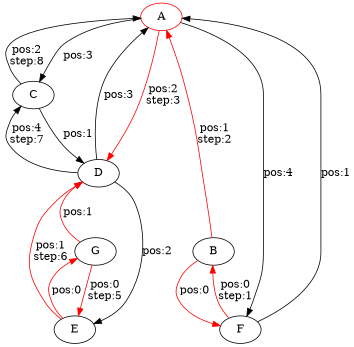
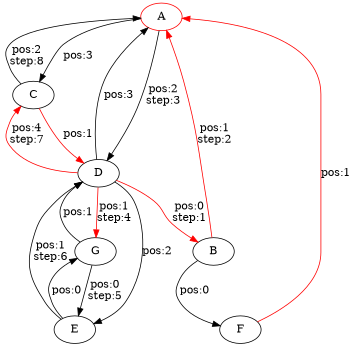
  digraph {
    n1 [color=red label=A]
    n2 [label=C]
    n3 [label=D]
    n4 [label=F]
    n5 [label=B]
    n6 [label=E]
    n7 [label=G]
    n1 -> n2 [label="pos:3\n"]
-   n1 -> n3 [color=red label="pos:2\nstep:3\n"]
-   n1 -> n4 [label="pos:4\n"]
+   n1 -> n3 [color=black label="pos:2\nstep:3\n"]
    n2 -> n1 [color=black label="pos:2\nstep:8\n"]
-   n2 -> n3 [label="pos:1\n"]
+   n2 -> n3 [label="pos:1\n" color=red]
    n3 -> n1 [label="pos:3\n"]
-   n3 -> n2 [color=black label="pos:4\nstep:7\n"]
+   n3 -> n2 [color=red label="pos:4\nstep:7\n"]
    n3 -> n6 [label="pos:2\n"]
-   n4 -> n1 [label="pos:1\n"]
-   n4 -> n5 [color=red label="pos:0\nstep:1\n"]
+   n3 -> n7 [color=red label="pos:1\nstep:4\n"]
+   n4 -> n1 [label="pos:1\n" color=red]
+   n3 -> n5 [color=red label="pos:0\nstep:1\n"]
    n5 -> n1 [color=red label="pos:1\nstep:2\n"]
-   n5 -> n4 [label="pos:0\n" color=red]
-   n6 -> n3 [color=red label="pos:1\nstep:6\n"]
-   n6 -> n7 [label="pos:0\n" color=red]
-   n7 -> n3 [label="pos:1\n" color=red]
-   n7 -> n6 [color=red label="pos:0\nstep:5\n"]
+   n5 -> n4 [label="pos:0\n"]
+   n6 -> n3 [color=black label="pos:1\nstep:6\n"]
+   n6 -> n7 [label="pos:0\n"]
+   n7 -> n3 [label="pos:1\n"]
+   n7 -> n6 [color=black label="pos:0\nstep:5\n"]
  }
